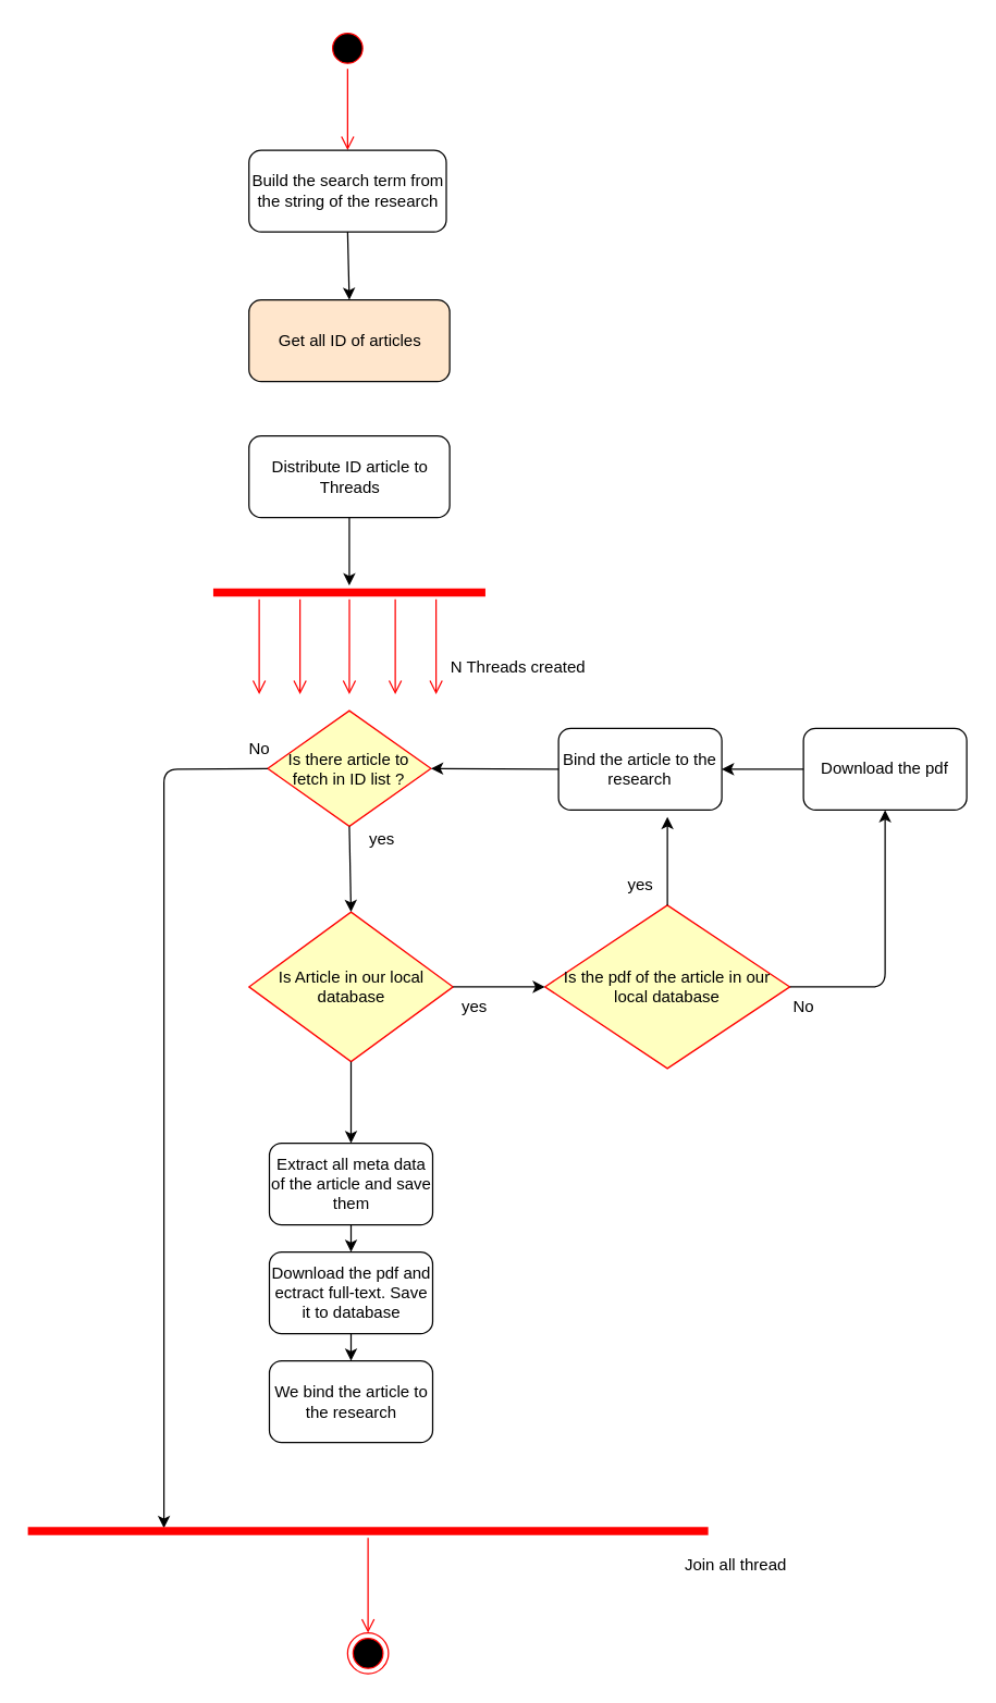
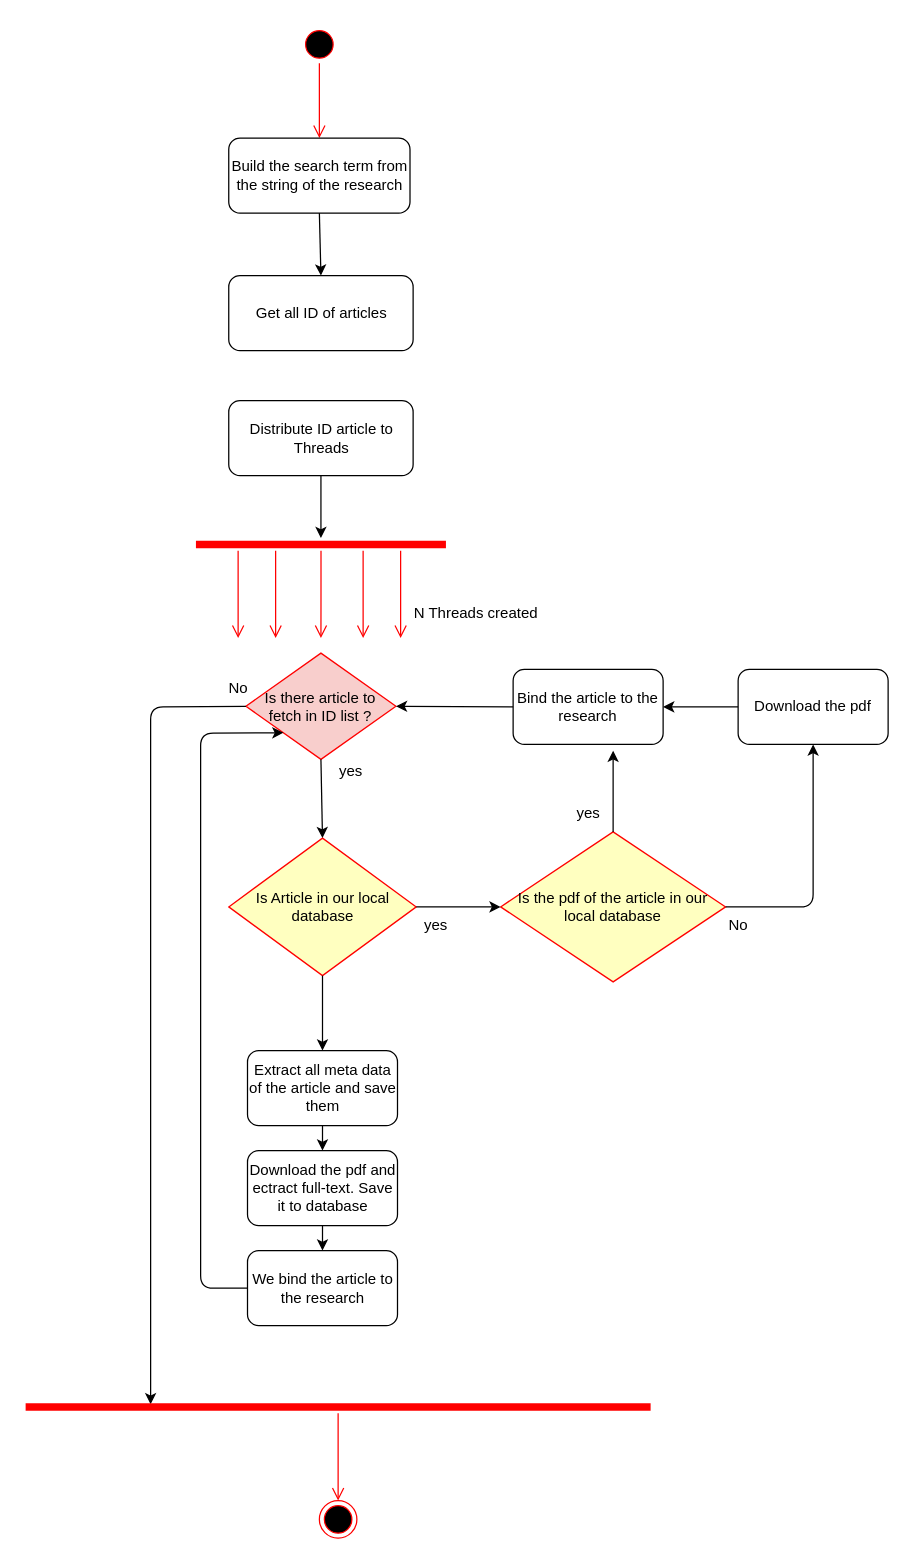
  <mxCell id="0" />
  <mxCell id="1" parent="0" />
  <mxCell id="2" value="" style="ellipse;html=1;shape=startState;fillColor=#000000;strokeColor=#ff0000;" vertex="1" parent="1"><mxGeometry x="240" y="20" width="30" height="30" as="geometry" /></mxCell>
  <mxCell id="3" value="" style="edgeStyle=orthogonalEdgeStyle;html=1;verticalAlign=bottom;endArrow=open;endSize=8;strokeColor=#ff0000;" edge="1" source="2" parent="1"><mxGeometry relative="1" as="geometry"><mxPoint x="255" y="110" as="targetPoint" /></mxGeometry></mxCell>
  <mxCell id="4" value="Build the search term from the string of the research" style="rounded=1;whiteSpace=wrap;html=1;" vertex="1" parent="1"><mxGeometry x="182.5" y="110" width="145" height="60" as="geometry" /></mxCell>
- <mxCell id="5" value="Get all ID of articles" style="rounded=1;whiteSpace=wrap;html=1;fillColor=#ffe6cc;" vertex="1" parent="1"><mxGeometry x="182.5" y="220" width="147.5" height="60" as="geometry" /></mxCell>
+ <mxCell id="5" value="Get all ID of articles" style="rounded=1;whiteSpace=wrap;html=1;" vertex="1" parent="1"><mxGeometry x="182.5" y="220" width="147.5" height="60" as="geometry" /></mxCell>
  <mxCell id="6" value="" style="endArrow=classic;html=1;exitX=0.5;exitY=1;exitDx=0;exitDy=0;entryX=0.5;entryY=0;entryDx=0;entryDy=0;" edge="1" parent="1" source="4" target="5"><mxGeometry width="50" height="50" relative="1" as="geometry"><mxPoint x="300" y="300" as="sourcePoint" /><mxPoint x="350" y="250" as="targetPoint" /></mxGeometry></mxCell>
  <mxCell id="7" value="Distribute ID article to Threads" style="rounded=1;whiteSpace=wrap;html=1;" vertex="1" parent="1"><mxGeometry x="182.5" y="320" width="147.5" height="60" as="geometry" /></mxCell>
  <mxCell id="8" value="" style="shape=line;html=1;strokeWidth=6;strokeColor=#ff0000;" vertex="1" parent="1"><mxGeometry x="156.25" y="430" width="200" height="10" as="geometry" /></mxCell>
  <mxCell id="9" value="" style="edgeStyle=orthogonalEdgeStyle;html=1;verticalAlign=bottom;endArrow=open;endSize=8;strokeColor=#ff0000;" edge="1" source="8" parent="1"><mxGeometry relative="1" as="geometry"><mxPoint x="256.25" y="510" as="targetPoint" /></mxGeometry></mxCell>
  <mxCell id="10" value="" style="endArrow=classic;html=1;exitX=0.5;exitY=1;exitDx=0;exitDy=0;" edge="1" parent="1" source="7" target="8"><mxGeometry width="50" height="50" relative="1" as="geometry"><mxPoint x="300" y="450" as="sourcePoint" /><mxPoint x="350" y="400" as="targetPoint" /></mxGeometry></mxCell>
  <mxCell id="11" value="" style="edgeStyle=orthogonalEdgeStyle;html=1;verticalAlign=bottom;endArrow=open;endSize=8;strokeColor=#ff0000;" edge="1" parent="1"><mxGeometry relative="1" as="geometry"><mxPoint x="220" y="510" as="targetPoint" /><mxPoint x="220" y="440" as="sourcePoint" /></mxGeometry></mxCell>
  <mxCell id="12" value="" style="edgeStyle=orthogonalEdgeStyle;html=1;verticalAlign=bottom;endArrow=open;endSize=8;strokeColor=#ff0000;" edge="1" parent="1"><mxGeometry relative="1" as="geometry"><mxPoint x="290" y="510" as="targetPoint" /><mxPoint x="290" y="440" as="sourcePoint" /></mxGeometry></mxCell>
  <mxCell id="13" value="" style="edgeStyle=orthogonalEdgeStyle;html=1;verticalAlign=bottom;endArrow=open;endSize=8;strokeColor=#ff0000;" edge="1" parent="1"><mxGeometry relative="1" as="geometry"><mxPoint x="320" y="510" as="targetPoint" /><mxPoint x="320" y="440" as="sourcePoint" /></mxGeometry></mxCell>
  <mxCell id="14" value="" style="edgeStyle=orthogonalEdgeStyle;html=1;verticalAlign=bottom;endArrow=open;endSize=8;strokeColor=#ff0000;" edge="1" parent="1"><mxGeometry relative="1" as="geometry"><mxPoint x="190" y="510" as="targetPoint" /><mxPoint x="190" y="440" as="sourcePoint" /></mxGeometry></mxCell>
  <mxCell id="15" value="Is Article in our local database" style="rhombus;whiteSpace=wrap;html=1;fillColor=#ffffc0;strokeColor=#ff0000;" vertex="1" parent="1"><mxGeometry x="182.5" y="670" width="150" height="110" as="geometry" /></mxCell>
  <mxCell id="16" value="N Threads created" style="text;html=1;align=center;verticalAlign=middle;resizable=0;points=[];autosize=1;" vertex="1" parent="1"><mxGeometry x="325" y="480" width="110" height="20" as="geometry" /></mxCell>
- <mxCell id="17" value="Is there article to fetch in ID list ?" style="rhombus;whiteSpace=wrap;html=1;fillColor=#ffffc0;strokeColor=#ff0000;" vertex="1" parent="1"><mxGeometry x="196.25" y="522" width="120" height="85" as="geometry" /></mxCell>
+ <mxCell id="17" value="Is there article to fetch in ID list ?" style="rhombus;whiteSpace=wrap;html=1;fillColor=#f8cecc;strokeColor=#ff0000;" vertex="1" parent="1"><mxGeometry x="196.25" y="522" width="120" height="85" as="geometry" /></mxCell>
  <mxCell id="18" value="Is the pdf of the article in our local database" style="rhombus;whiteSpace=wrap;html=1;fillColor=#ffffc0;strokeColor=#ff0000;" vertex="1" parent="1"><mxGeometry x="400" y="665" width="180" height="120" as="geometry" /></mxCell>
  <mxCell id="19" value="Bind the article to the research" style="rounded=1;whiteSpace=wrap;html=1;" vertex="1" parent="1"><mxGeometry x="410" y="535" width="120" height="60" as="geometry" /></mxCell>
  <mxCell id="20" value="" style="endArrow=classic;html=1;exitX=0.5;exitY=1;exitDx=0;exitDy=0;entryX=0.5;entryY=0;entryDx=0;entryDy=0;" edge="1" parent="1" source="17" target="15"><mxGeometry width="50" height="50" relative="1" as="geometry"><mxPoint x="300" y="860" as="sourcePoint" /><mxPoint x="350" y="810" as="targetPoint" /></mxGeometry></mxCell>
  <mxCell id="21" value="yes" style="text;html=1;align=center;verticalAlign=middle;resizable=0;points=[];autosize=1;" vertex="1" parent="1"><mxGeometry x="265" y="607" width="30" height="20" as="geometry" /></mxCell>
  <mxCell id="22" value="" style="endArrow=classic;html=1;exitX=1;exitY=0.5;exitDx=0;exitDy=0;entryX=0;entryY=0.5;entryDx=0;entryDy=0;" edge="1" parent="1" source="15" target="18"><mxGeometry width="50" height="50" relative="1" as="geometry"><mxPoint x="300" y="860" as="sourcePoint" /><mxPoint x="350" y="810" as="targetPoint" /></mxGeometry></mxCell>
  <mxCell id="23" value="yes" style="text;html=1;align=center;verticalAlign=middle;resizable=0;points=[];autosize=1;" vertex="1" parent="1"><mxGeometry x="332.5" y="730" width="30" height="20" as="geometry" /></mxCell>
  <mxCell id="24" value="" style="endArrow=classic;html=1;" edge="1" parent="1"><mxGeometry width="50" height="50" relative="1" as="geometry"><mxPoint x="490" y="665" as="sourcePoint" /><mxPoint x="490" y="600" as="targetPoint" /></mxGeometry></mxCell>
  <mxCell id="25" value="yes" style="text;html=1;align=center;verticalAlign=middle;resizable=0;points=[];autosize=1;" vertex="1" parent="1"><mxGeometry x="455" y="640" width="30" height="20" as="geometry" /></mxCell>
  <mxCell id="26" value="" style="endArrow=classic;html=1;entryX=1;entryY=0.5;entryDx=0;entryDy=0;" edge="1" parent="1" target="17"><mxGeometry width="50" height="50" relative="1" as="geometry"><mxPoint x="410" y="565" as="sourcePoint" /><mxPoint x="460" y="515" as="targetPoint" /></mxGeometry></mxCell>
  <mxCell id="27" value="" style="endArrow=classic;html=1;exitX=1;exitY=0.5;exitDx=0;exitDy=0;" edge="1" parent="1" source="18" target="28"><mxGeometry width="50" height="50" relative="1" as="geometry"><mxPoint x="580" y="720" as="sourcePoint" /><mxPoint x="630" y="670" as="targetPoint" /><Array as="points"><mxPoint x="650" y="725" /></Array></mxGeometry></mxCell>
  <mxCell id="28" value="Download the pdf" style="rounded=1;whiteSpace=wrap;html=1;" vertex="1" parent="1"><mxGeometry x="590" y="535" width="120" height="60" as="geometry" /></mxCell>
  <mxCell id="29" value="No" style="text;html=1;align=center;verticalAlign=middle;resizable=0;points=[];autosize=1;" vertex="1" parent="1"><mxGeometry x="575" y="730" width="30" height="20" as="geometry" /></mxCell>
  <mxCell id="30" value="" style="endArrow=classic;html=1;exitX=0;exitY=0.5;exitDx=0;exitDy=0;" edge="1" parent="1" source="28" target="19"><mxGeometry width="50" height="50" relative="1" as="geometry"><mxPoint x="590" y="569" as="sourcePoint" /><mxPoint x="640" y="522" as="targetPoint" /></mxGeometry></mxCell>
  <mxCell id="31" value="" style="endArrow=classic;html=1;exitX=0.5;exitY=1;exitDx=0;exitDy=0;" edge="1" parent="1" source="15" target="33"><mxGeometry width="50" height="50" relative="1" as="geometry"><mxPoint x="300" y="910" as="sourcePoint" /><mxPoint x="260" y="860" as="targetPoint" /></mxGeometry></mxCell>
  <mxCell id="32" style="edgeStyle=orthogonalEdgeStyle;rounded=0;orthogonalLoop=1;jettySize=auto;html=1;exitX=0.5;exitY=1;exitDx=0;exitDy=0;entryX=0.5;entryY=0;entryDx=0;entryDy=0;" edge="1" parent="1" source="33" target="35"><mxGeometry relative="1" as="geometry" /></mxCell>
  <mxCell id="33" value="Extract all meta data of the article and save them" style="rounded=1;whiteSpace=wrap;html=1;" vertex="1" parent="1"><mxGeometry x="197.5" y="840" width="120" height="60" as="geometry" /></mxCell>
  <mxCell id="34" style="edgeStyle=orthogonalEdgeStyle;rounded=0;orthogonalLoop=1;jettySize=auto;html=1;exitX=0.5;exitY=1;exitDx=0;exitDy=0;entryX=0.5;entryY=0;entryDx=0;entryDy=0;" edge="1" parent="1" source="35" target="36"><mxGeometry relative="1" as="geometry" /></mxCell>
  <mxCell id="35" value="Download the pdf and ectract full-text. Save it to database" style="rounded=1;whiteSpace=wrap;html=1;" vertex="1" parent="1"><mxGeometry x="197.5" y="920" width="120" height="60" as="geometry" /></mxCell>
  <mxCell id="36" value="We bind the article to the research" style="rounded=1;whiteSpace=wrap;html=1;" vertex="1" parent="1"><mxGeometry x="197.5" y="1000" width="120" height="60" as="geometry" /></mxCell>
+ <mxCell id="37" value="" style="endArrow=classic;html=1;exitX=0;exitY=0.5;exitDx=0;exitDy=0;entryX=0;entryY=1;entryDx=0;entryDy=0;" edge="1" parent="1" source="36" target="17"><mxGeometry width="50" height="50" relative="1" as="geometry"><mxPoint x="132.5" y="990" as="sourcePoint" /><mxPoint x="180" y="610" as="targetPoint" /><Array as="points"><mxPoint x="160" y="1030" /><mxPoint x="160" y="586" /></Array></mxGeometry></mxCell>
  <mxCell id="38" value="" style="endArrow=classic;html=1;exitX=0;exitY=0.5;exitDx=0;exitDy=0;entryX=0.2;entryY=0.3;entryDx=0;entryDy=0;entryPerimeter=0;" edge="1" parent="1" source="17" target="40"><mxGeometry width="50" height="50" relative="1" as="geometry"><mxPoint x="90" y="540" as="sourcePoint" /><mxPoint x="120" y="560" as="targetPoint" /><Array as="points"><mxPoint x="120" y="565" /><mxPoint x="120" y="1090" /></Array></mxGeometry></mxCell>
  <mxCell id="39" value="No" style="text;html=1;align=center;verticalAlign=middle;resizable=0;points=[];autosize=1;" vertex="1" parent="1"><mxGeometry x="175" y="540" width="30" height="20" as="geometry" /></mxCell>
  <mxCell id="40" value="" style="shape=line;html=1;strokeWidth=6;strokeColor=#ff0000;" vertex="1" parent="1"><mxGeometry x="20" y="1120" width="500" height="10" as="geometry" /></mxCell>
  <mxCell id="41" value="" style="edgeStyle=orthogonalEdgeStyle;html=1;verticalAlign=bottom;endArrow=open;endSize=8;strokeColor=#ff0000;" edge="1" source="40" parent="1" target="43"><mxGeometry relative="1" as="geometry"><mxPoint x="282.5" y="1200" as="targetPoint" /><Array as="points"><mxPoint x="270" y="1200" /></Array></mxGeometry></mxCell>
- <mxCell id="42" value="Join all thread" style="text;html=1;align=center;verticalAlign=middle;resizable=0;points=[];autosize=1;" vertex="1" parent="1"><mxGeometry x="495" y="1140" width="90" height="20" as="geometry" /></mxCell>
  <mxCell id="43" value="" style="ellipse;html=1;shape=endState;fillColor=#000000;strokeColor=#ff0000;" vertex="1" parent="1"><mxGeometry x="255" y="1200" width="30" height="30" as="geometry" /></mxCell>
